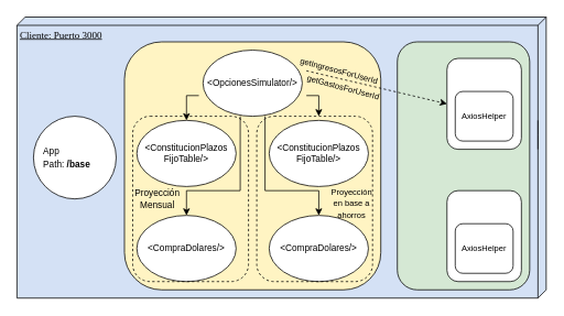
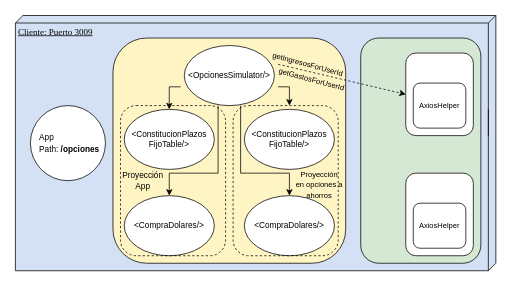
  <mxCell id="0" />
  <mxCell id="1" parent="0" />
- <mxCell id="2" value="Cliente: Puerto 3000" style="verticalAlign=top;align=left;spacingTop=8;spacingLeft=2;spacingRight=12;shape=cube;size=10;direction=south;fontStyle=4;html=1;rounded=0;shadow=0;comic=0;labelBackgroundColor=none;strokeWidth=1;fontFamily=Verdana;fontSize=12;fillColor=#D4E1F5;" vertex="1" parent="1"><mxGeometry x="20" y="20" width="640" height="340" as="geometry" /></mxCell>
+ <mxCell id="2" value="Cliente: Puerto 3009" style="verticalAlign=top;align=left;spacingTop=8;spacingLeft=2;spacingRight=12;shape=cube;size=10;direction=south;fontStyle=4;html=1;rounded=0;shadow=0;comic=0;labelBackgroundColor=none;strokeWidth=1;fontFamily=Verdana;fontSize=12;fillColor=#D4E1F5;" vertex="1" parent="1"><mxGeometry x="20" y="20" width="640" height="340" as="geometry" /></mxCell>
  <mxCell id="3" style="edgeStyle=elbowEdgeStyle;rounded=0;html=1;labelBackgroundColor=none;startArrow=none;startFill=0;startSize=8;endArrow=none;endFill=0;endSize=16;fontFamily=Verdana;fontSize=12;" edge="1" parent="1"><mxGeometry relative="1" as="geometry"><mxPoint x="650" y="180" as="sourcePoint" /><mxPoint x="650" y="145" as="targetPoint" /></mxGeometry></mxCell>
  <mxCell id="4" value="" style="ellipse;whiteSpace=wrap;html=1;aspect=fixed;" vertex="1" parent="1"><mxGeometry x="40" y="140" width="100" height="100" as="geometry" /></mxCell>
- <mxCell id="5" value="&lt;font style=&quot;font-size: 11px;&quot;&gt;App&lt;br&gt;Path: &lt;b&gt;/base&lt;/b&gt;&lt;/font&gt;" style="text;html=1;strokeColor=none;fillColor=none;align=left;verticalAlign=middle;whiteSpace=wrap;rounded=0;" vertex="1" parent="1"><mxGeometry x="50" y="175" width="100" height="30" as="geometry" /></mxCell>
+ <mxCell id="5" value="&lt;font style=&quot;font-size: 11px;&quot;&gt;App&lt;br&gt;Path: &lt;b&gt;/opciones&lt;/b&gt;&lt;/font&gt;" style="text;html=1;strokeColor=none;fillColor=none;align=left;verticalAlign=middle;whiteSpace=wrap;rounded=0;" vertex="1" parent="1"><mxGeometry x="50" y="175" width="100" height="30" as="geometry" /></mxCell>
  <mxCell id="6" value="" style="rounded=1;whiteSpace=wrap;html=1;fontSize=11;fillColor=#FFF4C3;" vertex="1" parent="1"><mxGeometry x="150" y="50" width="310" height="300" as="geometry" /></mxCell>
  <mxCell id="7" style="edgeStyle=orthogonalEdgeStyle;rounded=0;orthogonalLoop=1;jettySize=auto;html=1;entryX=0.5;entryY=0;entryDx=0;entryDy=0;fontSize=11;" edge="1" parent="1" target="17"><mxGeometry relative="1" as="geometry"><mxPoint x="290" y="140" as="sourcePoint" /><Array as="points"><mxPoint x="290" y="230" /><mxPoint x="225" y="230" /></Array></mxGeometry></mxCell>
  <mxCell id="8" style="edgeStyle=orthogonalEdgeStyle;rounded=0;orthogonalLoop=1;jettySize=auto;html=1;fontSize=11;" edge="1" parent="1" target="19"><mxGeometry relative="1" as="geometry"><mxPoint x="320" y="140" as="sourcePoint" /><Array as="points"><mxPoint x="320" y="230" /><mxPoint x="385" y="230" /></Array></mxGeometry></mxCell>
  <mxCell id="9" value="" style="ellipse;whiteSpace=wrap;html=1;fontSize=11;" vertex="1" parent="1"><mxGeometry x="245" y="60" width="120" height="80" as="geometry" /></mxCell>
  <mxCell id="10" style="edgeStyle=orthogonalEdgeStyle;rounded=0;orthogonalLoop=1;jettySize=auto;html=1;exitX=0;exitY=1;exitDx=0;exitDy=0;entryX=0.5;entryY=0;entryDx=0;entryDy=0;fontSize=11;" edge="1" parent="1" source="12" target="13"><mxGeometry relative="1" as="geometry" /></mxCell>
  <mxCell id="11" style="edgeStyle=orthogonalEdgeStyle;rounded=0;orthogonalLoop=1;jettySize=auto;html=1;exitX=1;exitY=1;exitDx=0;exitDy=0;fontSize=11;" edge="1" parent="1" source="12"><mxGeometry relative="1" as="geometry"><mxPoint x="385" y="140" as="targetPoint" /></mxGeometry></mxCell>
  <mxCell id="12" value="&amp;lt;OpcionesSimulator/&amp;gt;" style="text;html=1;strokeColor=none;fillColor=none;align=center;verticalAlign=middle;whiteSpace=wrap;rounded=0;fontSize=11;" vertex="1" parent="1"><mxGeometry x="240" y="85" width="130" height="30" as="geometry" /></mxCell>
  <mxCell id="13" value="" style="ellipse;whiteSpace=wrap;html=1;fontSize=11;" vertex="1" parent="1"><mxGeometry x="165" y="145" width="120" height="80" as="geometry" /></mxCell>
  <mxCell id="14" value="&amp;lt;ConstitucionPlazos&lt;br&gt;FijoTable/&amp;gt;" style="text;html=1;strokeColor=none;fillColor=none;align=center;verticalAlign=middle;whiteSpace=wrap;rounded=0;fontSize=11;" vertex="1" parent="1"><mxGeometry x="160" y="170" width="130" height="30" as="geometry" /></mxCell>
  <mxCell id="15" value="" style="ellipse;whiteSpace=wrap;html=1;fontSize=11;" vertex="1" parent="1"><mxGeometry x="325" y="145" width="120" height="80" as="geometry" /></mxCell>
  <mxCell id="16" value="&amp;lt;ConstitucionPlazos&lt;br&gt;FijoTable/&amp;gt;" style="text;html=1;strokeColor=none;fillColor=none;align=center;verticalAlign=middle;whiteSpace=wrap;rounded=0;fontSize=11;" vertex="1" parent="1"><mxGeometry x="320" y="170" width="130" height="30" as="geometry" /></mxCell>
  <mxCell id="17" value="" style="ellipse;whiteSpace=wrap;html=1;fontSize=11;" vertex="1" parent="1"><mxGeometry x="165" y="260" width="120" height="80" as="geometry" /></mxCell>
  <mxCell id="18" value="&amp;lt;CompraDolares/&amp;gt;" style="text;html=1;strokeColor=none;fillColor=none;align=center;verticalAlign=middle;whiteSpace=wrap;rounded=0;fontSize=11;" vertex="1" parent="1"><mxGeometry x="160" y="285" width="130" height="30" as="geometry" /></mxCell>
  <mxCell id="19" value="" style="ellipse;whiteSpace=wrap;html=1;fontSize=11;" vertex="1" parent="1"><mxGeometry x="325" y="260" width="120" height="80" as="geometry" /></mxCell>
  <mxCell id="20" value="&amp;lt;CompraDolares/&amp;gt;" style="text;html=1;strokeColor=none;fillColor=none;align=center;verticalAlign=middle;whiteSpace=wrap;rounded=0;fontSize=11;" vertex="1" parent="1"><mxGeometry x="320" y="285" width="130" height="30" as="geometry" /></mxCell>
  <mxCell id="21" value="" style="rounded=1;whiteSpace=wrap;html=1;fontSize=11;fillColor=#D5E8D4;" vertex="1" parent="1"><mxGeometry x="480" y="50" width="160" height="300" as="geometry" /></mxCell>
  <mxCell id="22" value="" style="rounded=1;whiteSpace=wrap;html=1;fontSize=11;" vertex="1" parent="1"><mxGeometry x="540" y="70" width="90" height="110" as="geometry" /></mxCell>
  <mxCell id="23" value="" style="rounded=1;whiteSpace=wrap;html=1;fontSize=11;" vertex="1" parent="1"><mxGeometry x="540" y="230" width="90" height="110" as="geometry" /></mxCell>
  <mxCell id="24" value="" style="endArrow=classic;html=1;rounded=0;fontSize=11;exitX=1;exitY=0;exitDx=0;exitDy=0;entryX=0;entryY=0.5;entryDx=0;entryDy=0;dashed=1;" edge="1" parent="1" source="12" target="22"><mxGeometry relative="1" as="geometry"><mxPoint x="500" y="100" as="sourcePoint" /><mxPoint x="600" y="100" as="targetPoint" /></mxGeometry></mxCell>
  <mxCell id="25" value="&lt;font style=&quot;font-size: 10px;&quot;&gt;getIngresosForUserId&lt;/font&gt;" style="text;html=1;strokeColor=none;fillColor=none;align=center;verticalAlign=middle;whiteSpace=wrap;rounded=0;fontSize=11;rotation=15;" vertex="1" parent="1"><mxGeometry x="380" y="70" width="60" height="30" as="geometry" /></mxCell>
  <mxCell id="26" value="&lt;font style=&quot;font-size: 10px;&quot;&gt;getGastosForUserId&lt;/font&gt;" style="text;html=1;strokeColor=none;fillColor=none;align=center;verticalAlign=middle;whiteSpace=wrap;rounded=0;fontSize=11;rotation=15;" vertex="1" parent="1"><mxGeometry x="385" y="90" width="60" height="30" as="geometry" /></mxCell>
  <mxCell id="27" value="" style="rounded=1;whiteSpace=wrap;html=1;fontSize=10;fillColor=#FFFFFF;" vertex="1" parent="1"><mxGeometry x="550" y="110" width="70" height="60" as="geometry" /></mxCell>
  <mxCell id="28" value="" style="rounded=1;whiteSpace=wrap;html=1;fontSize=10;fillColor=#FFFFFF;" vertex="1" parent="1"><mxGeometry x="550" y="270" width="70" height="60" as="geometry" /></mxCell>
  <mxCell id="29" value="AxiosHelper" style="text;html=1;strokeColor=none;fillColor=none;align=center;verticalAlign=middle;whiteSpace=wrap;rounded=0;fontSize=10;" vertex="1" parent="1"><mxGeometry x="555" y="125" width="60" height="30" as="geometry" /></mxCell>
  <mxCell id="30" value="AxiosHelper" style="text;html=1;strokeColor=none;fillColor=none;align=center;verticalAlign=middle;whiteSpace=wrap;rounded=0;fontSize=10;" vertex="1" parent="1"><mxGeometry x="555" y="285" width="60" height="30" as="geometry" /></mxCell>
  <mxCell id="31" value="" style="rounded=1;whiteSpace=wrap;html=1;fontSize=12;fillColor=none;dashed=1;" vertex="1" parent="1"><mxGeometry x="160" y="140" width="140" height="200" as="geometry" /></mxCell>
  <mxCell id="32" value="" style="rounded=1;whiteSpace=wrap;html=1;fontSize=12;fillColor=none;dashed=1;" vertex="1" parent="1"><mxGeometry x="310" y="140" width="140" height="200" as="geometry" /></mxCell>
- <mxCell id="33" value="&lt;font style=&quot;font-size: 11px;&quot;&gt;Proyección&lt;br&gt;Mensual&lt;/font&gt;" style="text;html=1;strokeColor=none;fillColor=none;align=center;verticalAlign=middle;whiteSpace=wrap;rounded=0;dashed=1;fontSize=12;" vertex="1" parent="1"><mxGeometry x="160" y="225" width="60" height="30" as="geometry" /></mxCell>
- <mxCell id="34" value="&lt;font style=&quot;font-size: 10px;&quot;&gt;Proyección&lt;br&gt;en base a ahorros&lt;/font&gt;" style="text;html=1;strokeColor=none;fillColor=none;align=center;verticalAlign=middle;whiteSpace=wrap;rounded=0;dashed=1;fontSize=12;" vertex="1" parent="1"><mxGeometry x="390" y="230" width="70" height="30" as="geometry" /></mxCell>
+ <mxCell id="33" value="&lt;font style=&quot;font-size: 11px;&quot;&gt;Proyección&lt;br&gt;App&lt;/font&gt;" style="text;html=1;strokeColor=none;fillColor=none;align=center;verticalAlign=middle;whiteSpace=wrap;rounded=0;dashed=1;fontSize=12;" vertex="1" parent="1"><mxGeometry x="160" y="225" width="60" height="30" as="geometry" /></mxCell>
+ <mxCell id="34" value="&lt;font style=&quot;font-size: 10px;&quot;&gt;Proyección&lt;br&gt;en opciones a ahorros&lt;/font&gt;" style="text;html=1;strokeColor=none;fillColor=none;align=center;verticalAlign=middle;whiteSpace=wrap;rounded=0;dashed=1;fontSize=12;" vertex="1" parent="1"><mxGeometry x="390" y="230" width="70" height="30" as="geometry" /></mxCell>
